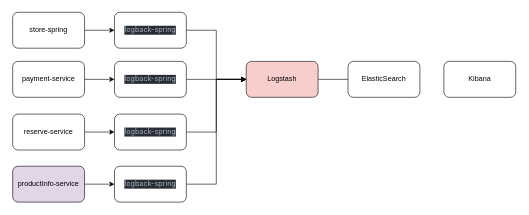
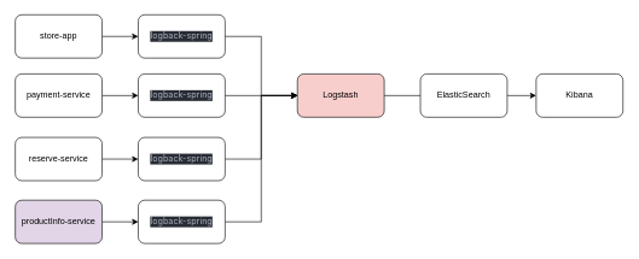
  <mxCell id="0" />
  <mxCell id="1" parent="0" />
  <mxCell id="2" style="edgeStyle=orthogonalEdgeStyle;rounded=0;orthogonalLoop=1;jettySize=auto;html=1;exitX=1;exitY=0.5;exitDx=0;exitDy=0;entryX=0;entryY=0.5;entryDx=0;entryDy=0;" parent="1" source="3" target="9" edge="1"><mxGeometry relative="1" as="geometry" /></mxCell>
- <mxCell id="3" value="store-spring" style="rounded=1;whiteSpace=wrap;html=1;" parent="1" vertex="1"><mxGeometry x="20" y="20" width="120" height="60" as="geometry" /></mxCell>
+ <mxCell id="3" value="store-app" style="rounded=1;whiteSpace=wrap;html=1;" parent="1" vertex="1"><mxGeometry x="20" y="20" width="120" height="60" as="geometry" /></mxCell>
  <mxCell id="4" style="edgeStyle=orthogonalEdgeStyle;rounded=0;orthogonalLoop=1;jettySize=auto;html=1;exitX=1;exitY=0.5;exitDx=0;exitDy=0;entryX=0;entryY=0.5;entryDx=0;entryDy=0;" parent="1" source="5" target="11" edge="1"><mxGeometry relative="1" as="geometry" /></mxCell>
  <mxCell id="5" value="payment-service" style="rounded=1;whiteSpace=wrap;html=1;" parent="1" vertex="1"><mxGeometry x="20" y="102" width="120" height="60" as="geometry" /></mxCell>
  <mxCell id="6" style="edgeStyle=orthogonalEdgeStyle;rounded=0;orthogonalLoop=1;jettySize=auto;html=1;exitX=1;exitY=0.5;exitDx=0;exitDy=0;entryX=0;entryY=0.5;entryDx=0;entryDy=0;" parent="1" source="7" target="13" edge="1"><mxGeometry relative="1" as="geometry" /></mxCell>
  <mxCell id="7" value="reserve-service" style="rounded=1;whiteSpace=wrap;html=1;" parent="1" vertex="1"><mxGeometry x="20" y="190" width="120" height="60" as="geometry" /></mxCell>
  <mxCell id="8" style="edgeStyle=orthogonalEdgeStyle;rounded=0;orthogonalLoop=1;jettySize=auto;html=1;exitX=1;exitY=0.5;exitDx=0;exitDy=0;entryX=0;entryY=0.5;entryDx=0;entryDy=0;" parent="1" source="9" target="15" edge="1"><mxGeometry relative="1" as="geometry" /></mxCell>
  <mxCell id="9" value="&lt;div style=&quot;background-color:#282c34;color:#abb2bf&quot;&gt;&lt;pre style=&quot;font-family:'Inter';font-size:9,8pt;&quot;&gt;logback-spring&lt;/pre&gt;&lt;/div&gt;" style="rounded=1;whiteSpace=wrap;html=1;" parent="1" vertex="1"><mxGeometry x="190" y="20" width="120" height="60" as="geometry" /></mxCell>
  <mxCell id="10" style="edgeStyle=orthogonalEdgeStyle;rounded=0;orthogonalLoop=1;jettySize=auto;html=1;exitX=1;exitY=0.5;exitDx=0;exitDy=0;entryX=0;entryY=0.5;entryDx=0;entryDy=0;" parent="1" source="11" target="15" edge="1"><mxGeometry relative="1" as="geometry" /></mxCell>
  <mxCell id="11" value="&lt;div style=&quot;background-color:#282c34;color:#abb2bf&quot;&gt;&lt;pre style=&quot;font-family:'Inter';font-size:9,8pt;&quot;&gt;logback-spring&lt;/pre&gt;&lt;/div&gt;" style="rounded=1;whiteSpace=wrap;html=1;" parent="1" vertex="1"><mxGeometry x="190" y="102" width="120" height="60" as="geometry" /></mxCell>
  <mxCell id="12" style="edgeStyle=orthogonalEdgeStyle;rounded=0;orthogonalLoop=1;jettySize=auto;html=1;exitX=1;exitY=0.5;exitDx=0;exitDy=0;entryX=0;entryY=0.5;entryDx=0;entryDy=0;" parent="1" source="13" target="15" edge="1"><mxGeometry relative="1" as="geometry" /></mxCell>
  <mxCell id="13" value="&lt;div style=&quot;background-color:#282c34;color:#abb2bf&quot;&gt;&lt;pre style=&quot;font-family:'Inter';font-size:9,8pt;&quot;&gt;logback-spring&lt;/pre&gt;&lt;/div&gt;" style="rounded=1;whiteSpace=wrap;html=1;" parent="1" vertex="1"><mxGeometry x="190" y="190" width="120" height="60" as="geometry" /></mxCell>
  <mxCell id="14" style="edgeStyle=orthogonalEdgeStyle;rounded=0;orthogonalLoop=1;jettySize=auto;html=1;exitX=1;exitY=0.5;exitDx=0;exitDy=0;entryX=0;entryY=0.5;entryDx=0;entryDy=0;endArrow=none;" parent="1" source="15" target="17" edge="1"><mxGeometry relative="1" as="geometry" /></mxCell>
  <mxCell id="15" value="Logstash" style="rounded=1;whiteSpace=wrap;html=1;fillColor=#f8cecc;" parent="1" vertex="1"><mxGeometry x="410" y="102" width="120" height="60" as="geometry" /></mxCell>
+ <mxCell id="16" style="edgeStyle=orthogonalEdgeStyle;rounded=0;orthogonalLoop=1;jettySize=auto;html=1;exitX=1;exitY=0.5;exitDx=0;exitDy=0;entryX=0;entryY=0.5;entryDx=0;entryDy=0;" parent="1" source="17" target="18" edge="1"><mxGeometry relative="1" as="geometry" /></mxCell>
  <mxCell id="17" value="ElasticSearch" style="rounded=1;whiteSpace=wrap;html=1;" parent="1" vertex="1"><mxGeometry x="580" y="102" width="120" height="60" as="geometry" /></mxCell>
  <mxCell id="18" value="Kibana" style="rounded=1;whiteSpace=wrap;html=1;" parent="1" vertex="1"><mxGeometry x="740" y="102" width="120" height="60" as="geometry" /></mxCell>
  <mxCell id="19" style="edgeStyle=orthogonalEdgeStyle;rounded=0;orthogonalLoop=1;jettySize=auto;html=1;entryX=0;entryY=0.5;entryDx=0;entryDy=0;" edge="1" parent="1" source="20" target="22"><mxGeometry relative="1" as="geometry" /></mxCell>
  <mxCell id="20" value="productInfo-service" style="rounded=1;whiteSpace=wrap;html=1;fillColor=#e1d5e7;" vertex="1" parent="1"><mxGeometry x="20" y="277" width="120" height="60" as="geometry" /></mxCell>
  <mxCell id="21" style="edgeStyle=orthogonalEdgeStyle;rounded=0;orthogonalLoop=1;jettySize=auto;html=1;entryX=0;entryY=0.5;entryDx=0;entryDy=0;" edge="1" parent="1" source="22" target="15"><mxGeometry relative="1" as="geometry" /></mxCell>
  <mxCell id="22" value="&lt;div style=&quot;background-color:#282c34;color:#abb2bf&quot;&gt;&lt;pre style=&quot;font-family:'Inter';font-size:9,8pt;&quot;&gt;logback-spring&lt;/pre&gt;&lt;/div&gt;" style="rounded=1;whiteSpace=wrap;html=1;" vertex="1" parent="1"><mxGeometry x="190" y="277" width="120" height="60" as="geometry" /></mxCell>
